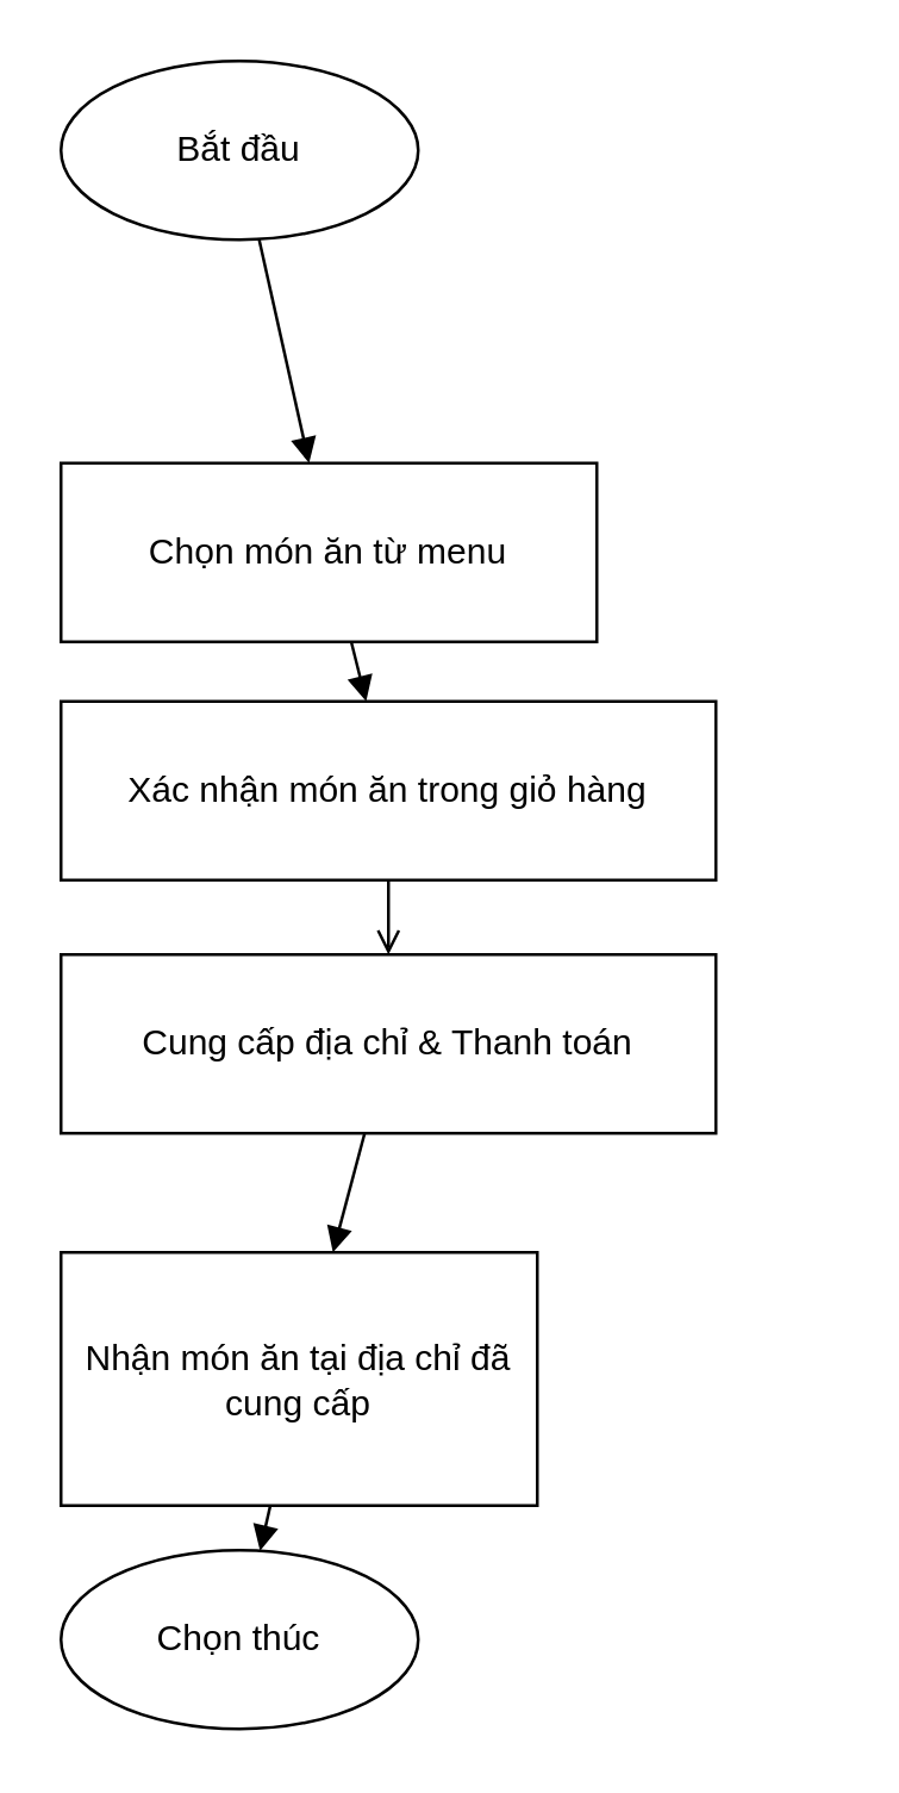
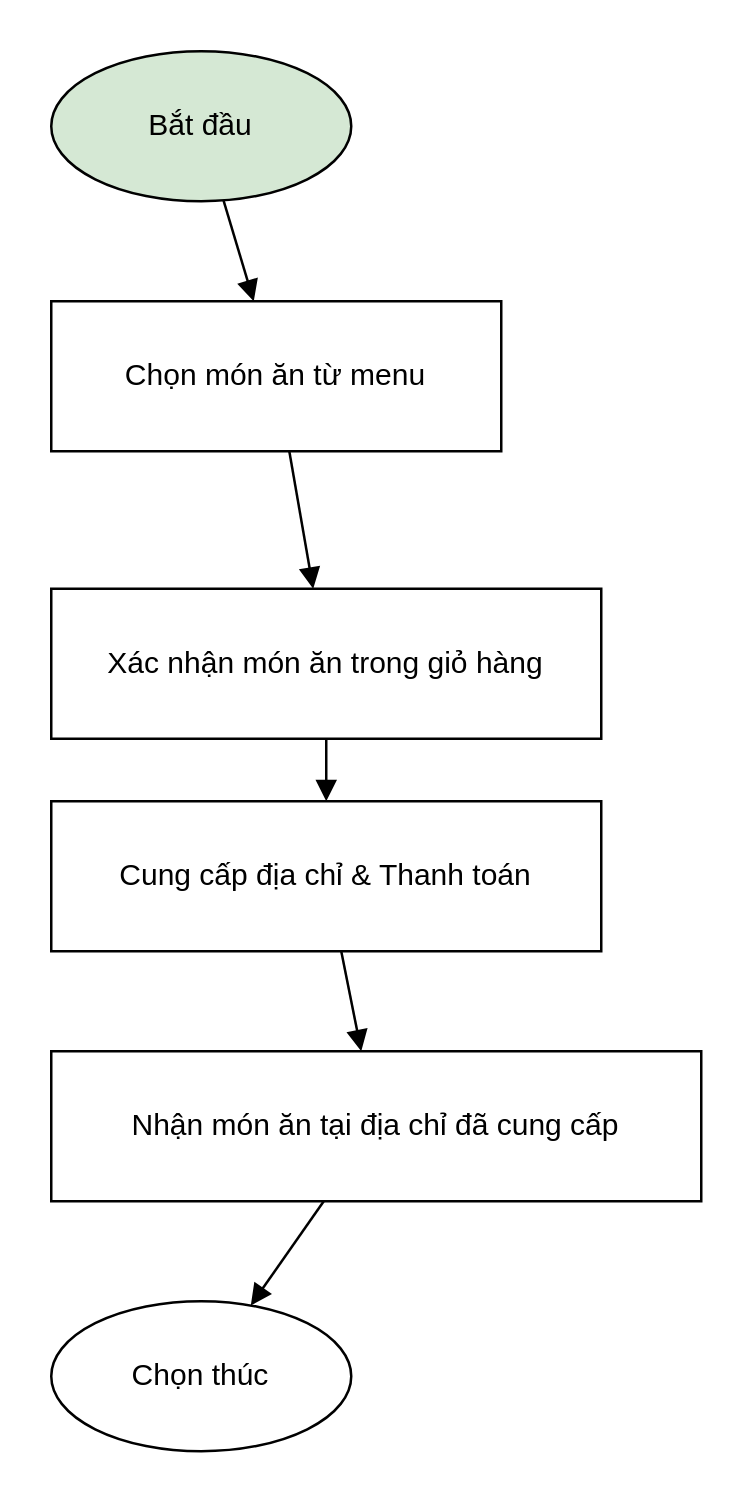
  <mxCell id="0" />
  <mxCell id="1" parent="0" />
- <mxCell id="2" value="Bắt đầu" style="ellipse;whiteSpace=wrap;html=1;" vertex="1" parent="1"><mxGeometry x="20" y="20" width="120" height="60" as="geometry" /></mxCell>
- <mxCell id="3" value="Chọn món ăn từ menu" style="rounded=0;whiteSpace=wrap;html=1;" vertex="1" parent="1"><mxGeometry x="20" y="155" width="180" height="60" as="geometry" /></mxCell>
+ <mxCell id="2" value="Bắt đầu" style="ellipse;whiteSpace=wrap;html=1;fillColor=#d5e8d4;" vertex="1" parent="1"><mxGeometry x="20" y="20" width="120" height="60" as="geometry" /></mxCell>
+ <mxCell id="3" value="Chọn món ăn từ menu" style="rounded=0;whiteSpace=wrap;html=1;" vertex="1" parent="1"><mxGeometry x="20" y="120" width="180" height="60" as="geometry" /></mxCell>
  <mxCell id="4" value="Xác nhận món ăn trong giỏ hàng" style="rounded=0;whiteSpace=wrap;html=1;" vertex="1" parent="1"><mxGeometry x="20" y="235" width="220" height="60" as="geometry" /></mxCell>
  <mxCell id="5" value="Cung cấp địa chỉ &amp; Thanh toán" style="rounded=0;whiteSpace=wrap;html=1;" vertex="1" parent="1"><mxGeometry x="20" y="320" width="220" height="60" as="geometry" /></mxCell>
- <mxCell id="6" value="Nhận món ăn tại địa chỉ đã cung cấp" style="rounded=0;whiteSpace=wrap;html=1;" vertex="1" parent="1"><mxGeometry x="20" y="420" width="160" height="85" as="geometry" /></mxCell>
+ <mxCell id="6" value="Nhận món ăn tại địa chỉ đã cung cấp" style="rounded=0;whiteSpace=wrap;html=1;" vertex="1" parent="1"><mxGeometry x="20" y="420" width="260" height="60" as="geometry" /></mxCell>
  <mxCell id="7" value="Chọn thúc" style="ellipse;whiteSpace=wrap;html=1;" vertex="1" parent="1"><mxGeometry x="20" y="520" width="120" height="60" as="geometry" /></mxCell>
  <mxCell id="8" edge="1" source="2" target="3" style="endArrow=block;" parent="1"><mxGeometry relative="1" as="geometry" /></mxCell>
  <mxCell id="9" edge="1" source="3" target="4" style="endArrow=block;" parent="1"><mxGeometry relative="1" as="geometry" /></mxCell>
- <mxCell id="10" edge="1" source="4" target="5" style="endArrow=open;" parent="1"><mxGeometry relative="1" as="geometry" /></mxCell>
+ <mxCell id="10" edge="1" source="4" target="5" style="endArrow=block;" parent="1"><mxGeometry relative="1" as="geometry" /></mxCell>
  <mxCell id="11" edge="1" source="5" target="6" style="endArrow=block;" parent="1"><mxGeometry relative="1" as="geometry" /></mxCell>
  <mxCell id="12" edge="1" source="6" target="7" style="endArrow=block;" parent="1"><mxGeometry relative="1" as="geometry" /></mxCell>
